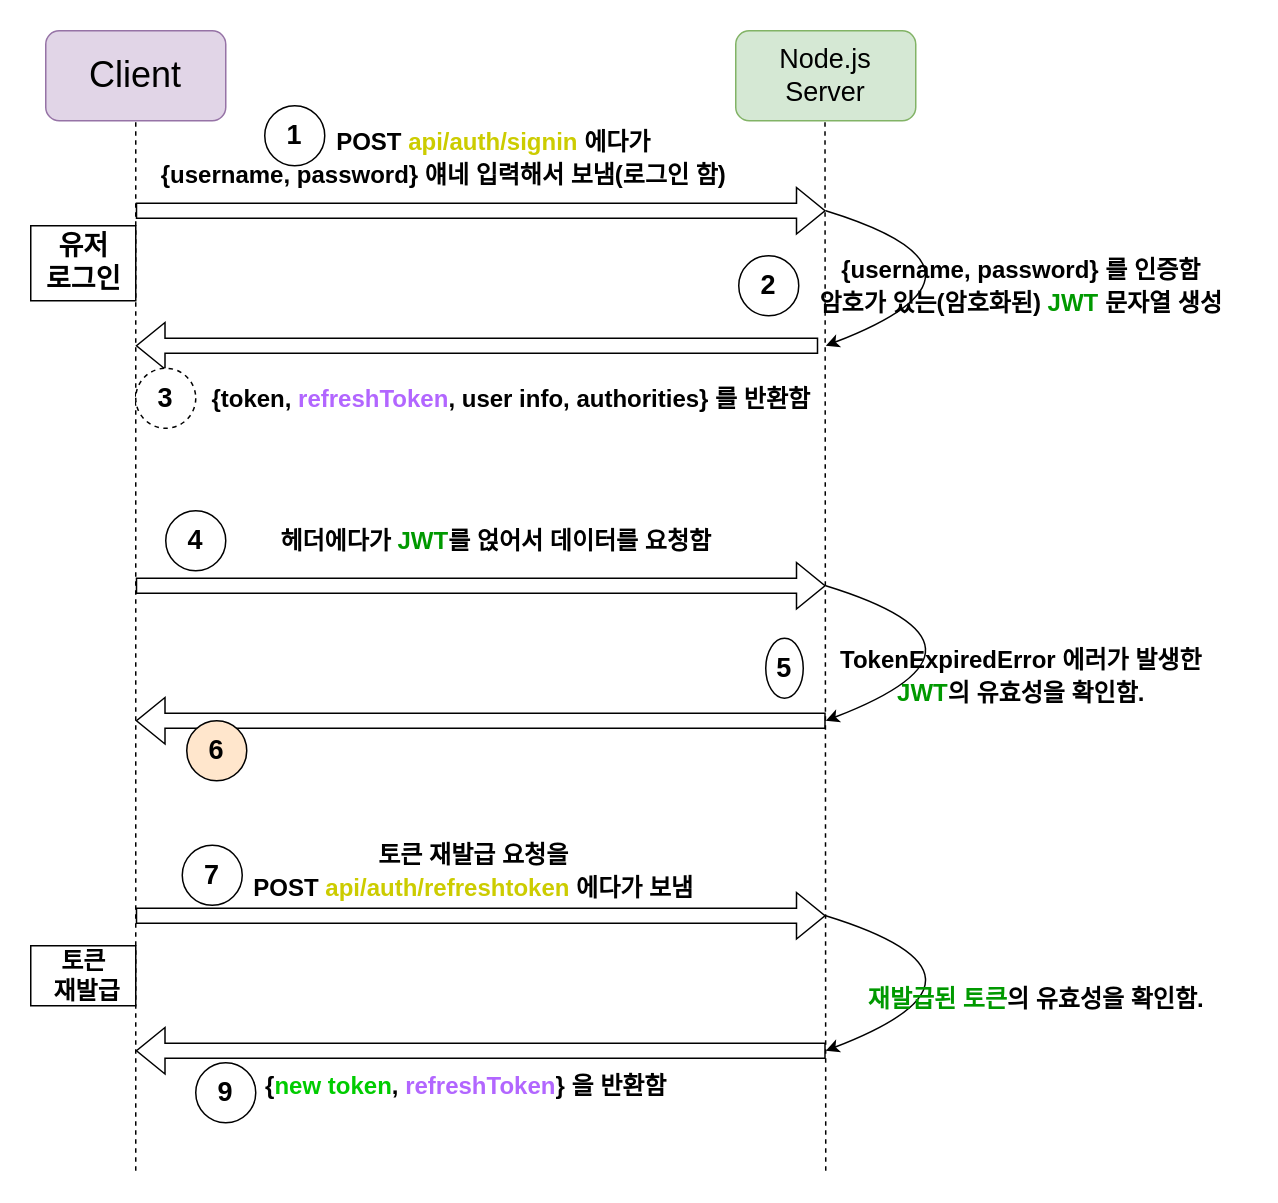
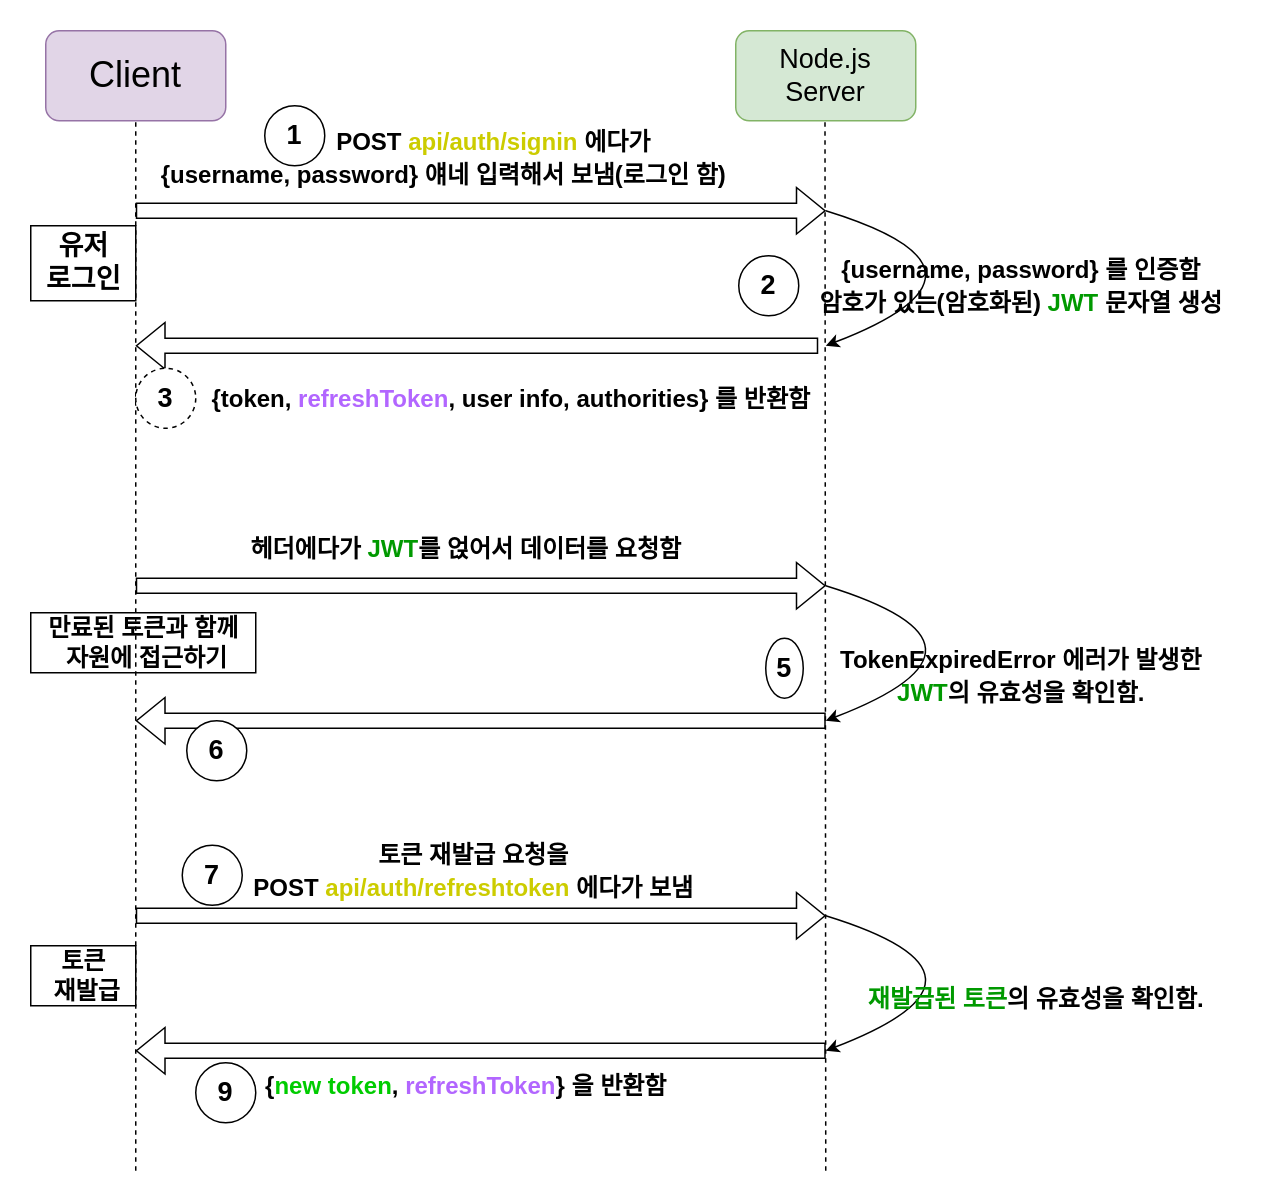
  <mxCell id="0" />
  <mxCell id="1" parent="0" />
  <mxCell id="2" value="&lt;font style=&quot;font-size: 24px&quot;&gt;Client&lt;/font&gt;" style="rounded=1;whiteSpace=wrap;html=1;fillColor=#e1d5e7;strokeColor=#9673a6;" parent="1" vertex="1"><mxGeometry x="30" y="20" width="120" height="60" as="geometry" /></mxCell>
  <mxCell id="3" value="" style="endArrow=none;dashed=1;html=1;rounded=0;entryX=0.5;entryY=1;entryDx=0;entryDy=0;" parent="1" target="2" edge="1"><mxGeometry width="50" height="50" relative="1" as="geometry"><mxPoint x="90" y="780" as="sourcePoint" /><mxPoint x="130" y="110" as="targetPoint" /></mxGeometry></mxCell>
  <mxCell id="4" value="&lt;font style=&quot;font-size: 18px&quot;&gt;Node.js Server&lt;/font&gt;" style="rounded=1;whiteSpace=wrap;html=1;fillColor=#d5e8d4;strokeColor=#82b366;" parent="1" vertex="1"><mxGeometry x="490" y="20" width="120" height="60" as="geometry" /></mxCell>
  <mxCell id="5" value="" style="endArrow=none;dashed=1;html=1;rounded=0;entryX=0.5;entryY=1;entryDx=0;entryDy=0;" parent="1" edge="1"><mxGeometry width="50" height="50" relative="1" as="geometry"><mxPoint x="550" y="780" as="sourcePoint" /><mxPoint x="549.5" y="80" as="targetPoint" /></mxGeometry></mxCell>
  <mxCell id="6" value="" style="shape=flexArrow;endArrow=classic;html=1;rounded=0;fontSize=18;" parent="1" edge="1"><mxGeometry width="50" height="50" relative="1" as="geometry"><mxPoint x="90" y="140" as="sourcePoint" /><mxPoint x="550" y="140" as="targetPoint" /></mxGeometry></mxCell>
  <mxCell id="7" value="유저&lt;br&gt;로그인" style="text;html=1;align=center;verticalAlign=middle;resizable=0;points=[];autosize=1;strokeColor=default;fillColor=none;fontSize=18;fontStyle=1" parent="1" vertex="1"><mxGeometry x="20" y="150" width="70" height="50" as="geometry" /></mxCell>
  <mxCell id="8" value="1" style="ellipse;whiteSpace=wrap;html=1;fontSize=18;fontStyle=1" parent="1" vertex="1"><mxGeometry x="176" y="70" width="40" height="40" as="geometry" /></mxCell>
  <mxCell id="9" value="&lt;font style=&quot;font-size: 16px&quot;&gt;&amp;nbsp; &amp;nbsp; &amp;nbsp; &amp;nbsp; &amp;nbsp; &amp;nbsp; &amp;nbsp; &amp;nbsp;POST &lt;font color=&quot;#cccc00&quot;&gt;api/auth/signin &lt;/font&gt;에다가&lt;br&gt;{username, password} 얘네 입력해서 보냄(로그인 함)&lt;/font&gt;" style="text;html=1;align=center;verticalAlign=middle;resizable=0;points=[];autosize=1;strokeColor=none;fillColor=none;fontSize=18;fontStyle=1" parent="1" vertex="1"><mxGeometry x="90" y="80" width="410" height="50" as="geometry" /></mxCell>
  <mxCell id="10" value="" style="curved=1;endArrow=classic;html=1;rounded=0;fontSize=18;" parent="1" edge="1"><mxGeometry width="50" height="50" relative="1" as="geometry"><mxPoint x="550" y="140" as="sourcePoint" /><mxPoint x="550" y="230" as="targetPoint" /><Array as="points"><mxPoint x="680" y="180" /></Array></mxGeometry></mxCell>
  <mxCell id="11" value="&lt;span style=&quot;font-size: 16px&quot;&gt;{username, password} 를 인증함&lt;/span&gt;&lt;br style=&quot;font-size: 16px&quot;&gt;&lt;span style=&quot;font-size: 16px&quot;&gt;암호가 있는(암호화된)&amp;nbsp;&lt;font color=&quot;#009900&quot;&gt;JWT&lt;/font&gt; 문자열 생성&lt;/span&gt;" style="text;html=1;align=center;verticalAlign=middle;resizable=0;points=[];autosize=1;strokeColor=none;fillColor=none;fontSize=18;fontStyle=1" parent="1" vertex="1"><mxGeometry x="530" y="165" width="300" height="50" as="geometry" /></mxCell>
  <mxCell id="12" value="2" style="ellipse;whiteSpace=wrap;html=1;fontSize=18;fontStyle=1" parent="1" vertex="1"><mxGeometry x="492" y="170" width="40" height="40" as="geometry" /></mxCell>
  <mxCell id="13" value="" style="shape=flexArrow;endArrow=classic;html=1;rounded=0;fontSize=18;" parent="1" edge="1"><mxGeometry width="50" height="50" relative="1" as="geometry"><mxPoint x="545" y="230" as="sourcePoint" /><mxPoint x="90" y="230" as="targetPoint" /></mxGeometry></mxCell>
  <mxCell id="14" value="3" style="ellipse;whiteSpace=wrap;html=1;fontSize=18;fontStyle=1;dashed=1;" parent="1" vertex="1"><mxGeometry x="90" y="245" width="40" height="40" as="geometry" /></mxCell>
  <mxCell id="15" value="&lt;font style=&quot;font-size: 16px&quot;&gt;{token, &lt;font color=&quot;#b266ff&quot; style=&quot;font-size: 16px&quot;&gt;refreshToken&lt;/font&gt;, user info, authorities} 를 반환함&lt;/font&gt;" style="text;html=1;align=center;verticalAlign=middle;resizable=0;points=[];autosize=1;strokeColor=none;fillColor=none;fontSize=18;fontStyle=1" parent="1" vertex="1"><mxGeometry x="130" y="250" width="420" height="30" as="geometry" /></mxCell>
+ <mxCell id="16" value="&lt;font color=&quot;#000000&quot;&gt;만료된 토큰과 함께&lt;br&gt;&amp;nbsp;자원에 접근하기&lt;/font&gt;" style="text;html=1;align=center;verticalAlign=middle;resizable=0;points=[];autosize=1;strokeColor=default;fillColor=none;fontSize=16;fontColor=#B266FF;fontStyle=1" parent="1" vertex="1"><mxGeometry x="20" y="408" width="150" height="40" as="geometry" /></mxCell>
  <mxCell id="17" value="" style="shape=flexArrow;endArrow=classic;html=1;rounded=0;fontSize=16;fontColor=#000000;" parent="1" edge="1"><mxGeometry width="50" height="50" relative="1" as="geometry"><mxPoint x="90" y="390" as="sourcePoint" /><mxPoint x="550" y="390" as="targetPoint" /></mxGeometry></mxCell>
- <mxCell id="18" value="4" style="ellipse;whiteSpace=wrap;html=1;fontSize=18;fontStyle=1" parent="1" vertex="1"><mxGeometry x="110" y="340" width="40" height="40" as="geometry" /></mxCell>
- <mxCell id="19" value="&lt;span style=&quot;font-size: 16px&quot;&gt;헤더에다가 &lt;font color=&quot;#009900&quot;&gt;JWT&lt;/font&gt;를 얹어서 데이터를 요청함&lt;/span&gt;" style="text;html=1;align=center;verticalAlign=middle;resizable=0;points=[];autosize=1;strokeColor=none;fillColor=none;fontSize=18;fontStyle=1" parent="1" vertex="1"><mxGeometry x="170" y="345" width="320" height="30" as="geometry" /></mxCell>
+ <mxCell id="19" value="&lt;span style=&quot;font-size: 16px&quot;&gt;헤더에다가 &lt;font color=&quot;#009900&quot;&gt;JWT&lt;/font&gt;를 얹어서 데이터를 요청함&lt;/span&gt;" style="text;html=1;align=center;verticalAlign=middle;resizable=0;points=[];autosize=1;strokeColor=none;fillColor=none;fontSize=18;fontStyle=1" parent="1" vertex="1"><mxGeometry x="150" y="350" width="320" height="30" as="geometry" /></mxCell>
  <mxCell id="20" value="5" style="ellipse;whiteSpace=wrap;html=1;fontSize=18;fontStyle=1" parent="1" vertex="1"><mxGeometry x="510" y="425" width="25" height="40" as="geometry" /></mxCell>
  <mxCell id="21" value="" style="curved=1;endArrow=classic;html=1;rounded=0;fontSize=18;" parent="1" edge="1"><mxGeometry width="50" height="50" relative="1" as="geometry"><mxPoint x="550" y="390" as="sourcePoint" /><mxPoint x="550" y="480" as="targetPoint" /><Array as="points"><mxPoint x="680" y="430" /></Array></mxGeometry></mxCell>
  <mxCell id="22" value="&lt;span style=&quot;font-size: 16px&quot;&gt;TokenExpiredError 에러가 발생한 &lt;br&gt;&lt;font color=&quot;#009900&quot;&gt;JWT&lt;/font&gt;의 유효성을 확인함.&lt;/span&gt;" style="text;html=1;align=center;verticalAlign=middle;resizable=0;points=[];autosize=1;strokeColor=none;fillColor=none;fontSize=18;fontStyle=1" parent="1" vertex="1"><mxGeometry x="550" y="425" width="260" height="50" as="geometry" /></mxCell>
  <mxCell id="23" value="" style="shape=flexArrow;endArrow=classic;html=1;rounded=0;fontSize=16;fontColor=#009900;" parent="1" edge="1"><mxGeometry width="50" height="50" relative="1" as="geometry"><mxPoint x="550" y="480" as="sourcePoint" /><mxPoint x="90" y="480" as="targetPoint" /></mxGeometry></mxCell>
- <mxCell id="24" value="6" style="ellipse;whiteSpace=wrap;html=1;fontSize=18;fontStyle=1;fillColor=#ffe6cc;" parent="1" vertex="1"><mxGeometry x="124" y="480" width="40" height="40" as="geometry" /></mxCell>
+ <mxCell id="24" value="6" style="ellipse;whiteSpace=wrap;html=1;fontSize=18;fontStyle=1" parent="1" vertex="1"><mxGeometry x="124" y="480" width="40" height="40" as="geometry" /></mxCell>
  <mxCell id="25" value="&lt;b&gt;&lt;font color=&quot;#000000&quot;&gt;토큰&lt;br&gt;&amp;nbsp;재발급&lt;/font&gt;&lt;/b&gt;" style="text;html=1;align=center;verticalAlign=middle;resizable=0;points=[];autosize=1;strokeColor=default;fillColor=none;fontSize=16;fontColor=#994C00;" parent="1" vertex="1"><mxGeometry x="20" y="630" width="70" height="40" as="geometry" /></mxCell>
  <mxCell id="26" value="" style="shape=flexArrow;endArrow=classic;html=1;rounded=0;fontSize=16;fontColor=#000000;" parent="1" edge="1"><mxGeometry width="50" height="50" relative="1" as="geometry"><mxPoint x="90" y="610" as="sourcePoint" /><mxPoint x="550" y="610" as="targetPoint" /></mxGeometry></mxCell>
  <mxCell id="27" value="7" style="ellipse;whiteSpace=wrap;html=1;fontSize=18;fontStyle=1" parent="1" vertex="1"><mxGeometry x="121" y="563" width="40" height="40" as="geometry" /></mxCell>
  <mxCell id="28" value="&lt;font style=&quot;font-size: 16px&quot;&gt;토큰 재발급 요청을 &lt;br&gt;POST &lt;font color=&quot;#cccc00&quot;&gt;api/auth/refreshtoken&amp;nbsp;&lt;/font&gt;에다가 보냄&lt;/font&gt;" style="text;html=1;align=center;verticalAlign=middle;resizable=0;points=[];autosize=1;strokeColor=none;fillColor=none;fontSize=18;fontStyle=1" parent="1" vertex="1"><mxGeometry x="160" y="555" width="310" height="50" as="geometry" /></mxCell>
  <mxCell id="29" value="" style="curved=1;endArrow=classic;html=1;rounded=0;fontSize=18;" parent="1" edge="1"><mxGeometry width="50" height="50" relative="1" as="geometry"><mxPoint x="550" y="610" as="sourcePoint" /><mxPoint x="550" y="700" as="targetPoint" /><Array as="points"><mxPoint x="680" y="650" /></Array></mxGeometry></mxCell>
  <mxCell id="30" value="&lt;span style=&quot;font-size: 16px&quot;&gt;&lt;font color=&quot;#009900&quot;&gt;재발급된 토큰&lt;/font&gt;의 유효성을 확인함.&lt;/span&gt;" style="text;html=1;align=center;verticalAlign=middle;resizable=0;points=[];autosize=1;strokeColor=none;fillColor=none;fontSize=18;fontStyle=1" parent="1" vertex="1"><mxGeometry x="560" y="650" width="260" height="30" as="geometry" /></mxCell>
  <mxCell id="31" value="" style="shape=flexArrow;endArrow=classic;html=1;rounded=0;fontSize=16;fontColor=#009900;" parent="1" edge="1"><mxGeometry width="50" height="50" relative="1" as="geometry"><mxPoint x="550" y="700" as="sourcePoint" /><mxPoint x="90" y="700" as="targetPoint" /></mxGeometry></mxCell>
  <mxCell id="32" value="9" style="ellipse;whiteSpace=wrap;html=1;fontSize=18;fontStyle=1" parent="1" vertex="1"><mxGeometry x="130" y="708" width="40" height="40" as="geometry" /></mxCell>
  <mxCell id="33" value="&lt;font style=&quot;font-size: 16px&quot;&gt;{&lt;font color=&quot;#00cc00&quot;&gt;new token&lt;/font&gt;, &lt;font color=&quot;#b266ff&quot; style=&quot;font-size: 16px&quot;&gt;refreshToken&lt;/font&gt;} 을 반환함&lt;/font&gt;" style="text;html=1;align=center;verticalAlign=middle;resizable=0;points=[];autosize=1;strokeColor=none;fillColor=none;fontSize=18;fontStyle=1" parent="1" vertex="1"><mxGeometry x="165" y="708" width="290" height="30" as="geometry" /></mxCell>
